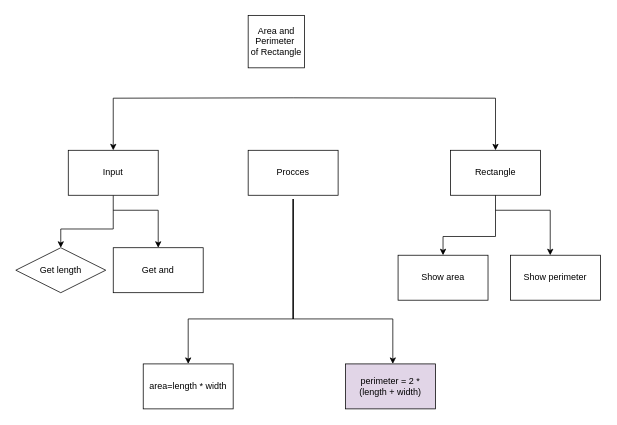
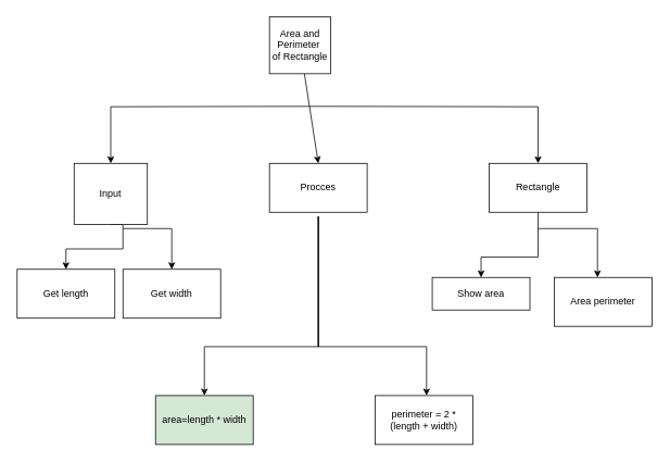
  <mxCell id="0" />
  <mxCell id="1" parent="0" />
+ <mxCell id="2" style="edgeStyle=none;html=1;entryX=0.5;entryY=0;entryDx=0;entryDy=0;" parent="1" source="5" target="6" edge="1"><mxGeometry relative="1" as="geometry" /></mxCell>
  <mxCell id="3" style="edgeStyle=orthogonalEdgeStyle;html=1;entryX=0.5;entryY=0;entryDx=0;entryDy=0;rounded=0;" parent="1" target="8" edge="1"><mxGeometry relative="1" as="geometry"><mxPoint x="390" y="130" as="sourcePoint" /></mxGeometry></mxCell>
  <mxCell id="4" style="edgeStyle=orthogonalEdgeStyle;rounded=0;html=1;entryX=0.5;entryY=0;entryDx=0;entryDy=0;" parent="1" target="9" edge="1"><mxGeometry relative="1" as="geometry"><mxPoint x="390" y="130" as="sourcePoint" /></mxGeometry></mxCell>
  <mxCell id="5" value="Area and Perimeter&amp;nbsp;&lt;br&gt;of Rectangle" style="rounded=0;whiteSpace=wrap;html=1;" parent="1" vertex="1"><mxGeometry x="330" y="20" width="75" height="70" as="geometry" /></mxCell>
  <mxCell id="6" value="Procces" style="rounded=0;whiteSpace=wrap;html=1;" parent="1" vertex="1"><mxGeometry x="330" y="200" width="120" height="60" as="geometry" /></mxCell>
  <mxCell id="7" style="edgeStyle=orthogonalEdgeStyle;rounded=0;html=1;exitX=0.5;exitY=1;exitDx=0;exitDy=0;entryX=0.5;entryY=0;entryDx=0;entryDy=0;" parent="1" source="8" edge="1" target="10"><mxGeometry relative="1" as="geometry"><mxPoint x="70" y="350" as="targetPoint" /><Array as="points"><mxPoint x="150" y="305" /><mxPoint x="80" y="305" /></Array></mxGeometry></mxCell>
- <mxCell id="8" value="Input" style="rounded=0;whiteSpace=wrap;html=1;" parent="1" vertex="1"><mxGeometry x="90" y="200" width="120" height="60" as="geometry" /></mxCell>
+ <mxCell id="8" value="Input" style="rounded=0;whiteSpace=wrap;html=1;" parent="1" vertex="1"><mxGeometry x="90" y="200" width="90" height="75" as="geometry" /></mxCell>
  <mxCell id="9" value="Rectangle" style="whiteSpace=wrap;html=1;" parent="1" vertex="1"><mxGeometry x="600" y="200" width="120" height="60" as="geometry" /></mxCell>
- <mxCell id="10" value="Get length" style="rhombus;whiteSpace=wrap;html=1;" parent="1" vertex="1"><mxGeometry x="20" y="330" width="120" height="60" as="geometry" /></mxCell>
- <mxCell id="11" value="Get and" style="rounded=0;whiteSpace=wrap;html=1;" vertex="1" parent="1"><mxGeometry x="150" y="330" width="120" height="60" as="geometry" /></mxCell>
+ <mxCell id="10" value="Get length" style="rounded=0;whiteSpace=wrap;html=1;" parent="1" vertex="1"><mxGeometry x="20" y="330" width="120" height="60" as="geometry" /></mxCell>
+ <mxCell id="11" value="Get width" style="rounded=0;whiteSpace=wrap;html=1;" vertex="1" parent="1"><mxGeometry x="150" y="330" width="120" height="60" as="geometry" /></mxCell>
  <mxCell id="12" style="edgeStyle=orthogonalEdgeStyle;rounded=0;html=1;entryX=0.5;entryY=0;entryDx=0;entryDy=0;" edge="1" parent="1" target="11"><mxGeometry relative="1" as="geometry"><mxPoint x="200" y="310" as="targetPoint" /><mxPoint x="150" y="280" as="sourcePoint" /><Array as="points"><mxPoint x="210" y="280" /></Array></mxGeometry></mxCell>
  <mxCell id="13" style="edgeStyle=orthogonalEdgeStyle;rounded=0;html=1;entryX=0.5;entryY=0;entryDx=0;entryDy=0;exitX=0.5;exitY=1;exitDx=0;exitDy=0;" edge="1" parent="1" source="9" target="14"><mxGeometry relative="1" as="geometry"><mxPoint x="590" y="340" as="targetPoint" /><mxPoint x="660" y="270" as="sourcePoint" /><Array as="points"><mxPoint x="660" y="315" /><mxPoint x="590" y="315" /></Array></mxGeometry></mxCell>
- <mxCell id="14" value="Show area" style="rounded=0;whiteSpace=wrap;html=1;" vertex="1" parent="1"><mxGeometry x="530" y="340" width="120" height="60" as="geometry" /></mxCell>
+ <mxCell id="14" value="Show area" style="rounded=0;whiteSpace=wrap;html=1;" vertex="1" parent="1"><mxGeometry x="530" y="340" width="120" height="40" as="geometry" /></mxCell>
  <mxCell id="15" style="edgeStyle=orthogonalEdgeStyle;rounded=0;html=1;" edge="1" parent="1" target="16"><mxGeometry relative="1" as="geometry"><mxPoint x="733" y="350" as="targetPoint" /><mxPoint x="660" y="280" as="sourcePoint" /><Array as="points"><mxPoint x="733" y="280" /></Array></mxGeometry></mxCell>
- <mxCell id="16" value="Show perimeter" style="rounded=0;whiteSpace=wrap;html=1;" vertex="1" parent="1"><mxGeometry x="680" y="340" width="120" height="60" as="geometry" /></mxCell>
+ <mxCell id="16" value="Area perimeter" style="rounded=0;whiteSpace=wrap;html=1;" vertex="1" parent="1"><mxGeometry x="680" y="340" width="120" height="60" as="geometry" /></mxCell>
  <mxCell id="17" value="" style="line;strokeWidth=2;html=1;rotation=-90;" vertex="1" parent="1"><mxGeometry x="310" y="340" width="160" height="10" as="geometry" /></mxCell>
  <mxCell id="18" style="edgeStyle=orthogonalEdgeStyle;rounded=0;html=1;" edge="1" parent="1"><mxGeometry relative="1" as="geometry"><mxPoint x="523" y="485" as="targetPoint" /><mxPoint x="390" y="425" as="sourcePoint" /><Array as="points"><mxPoint x="523" y="425" /></Array></mxGeometry></mxCell>
  <mxCell id="19" style="edgeStyle=orthogonalEdgeStyle;rounded=0;html=1;exitX=0;exitY=0.5;exitDx=0;exitDy=0;exitPerimeter=0;entryX=0.5;entryY=0;entryDx=0;entryDy=0;" edge="1" parent="1" source="17" target="20"><mxGeometry relative="1" as="geometry"><mxPoint x="250" y="490" as="targetPoint" /><mxPoint x="310" y="420" as="sourcePoint" /><Array as="points"><mxPoint x="250" y="425" /></Array></mxGeometry></mxCell>
- <mxCell id="20" value="area=length * width" style="rounded=0;whiteSpace=wrap;html=1;" vertex="1" parent="1"><mxGeometry x="190" y="485" width="120" height="60" as="geometry" /></mxCell>
- <mxCell id="21" value="perimeter = 2 * (length + width)" style="rounded=0;whiteSpace=wrap;html=1;fillColor=#e1d5e7;" vertex="1" parent="1"><mxGeometry x="460" y="485" width="120" height="60" as="geometry" /></mxCell>
+ <mxCell id="20" value="area=length * width" style="rounded=0;whiteSpace=wrap;html=1;fillColor=#d5e8d4;" vertex="1" parent="1"><mxGeometry x="190" y="485" width="120" height="60" as="geometry" /></mxCell>
+ <mxCell id="21" value="perimeter = 2 * (length + width)" style="rounded=0;whiteSpace=wrap;html=1;" vertex="1" parent="1"><mxGeometry x="460" y="485" width="120" height="60" as="geometry" /></mxCell>
